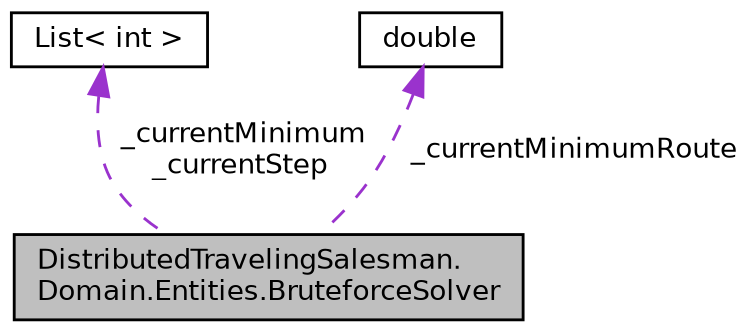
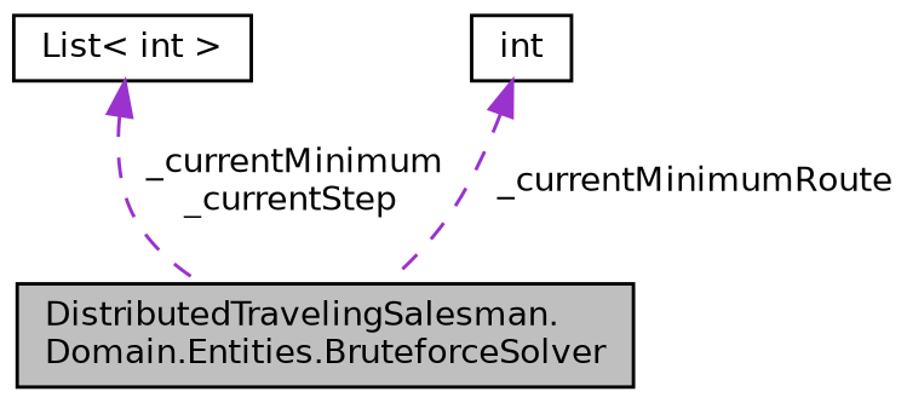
  digraph {
    node [color=black fillcolor=white fontname=Helvetica fontsize=10 shape=record style=filled]
    edge [color=darkorchid3 dir=back fontname=Helvetica fontsize=10 labelfontname=Helvetica labelfontsize=10 style=dashed]
    n1 [fillcolor=grey75 fontcolor=black height=0.2 label="DistributedTravelingSalesman.\lDomain.Entities.BruteforceSolver" width=0.4]
    n2 [height=0.2 label="List\< int \>" width=0.4]
-   n3 [height=0.2 label=double width=0.4]
+   n3 [height=0.2 label=int width=0.4]
    n2 -> n1 [label=" _currentMinimum\n_currentStep"]
    n3 -> n1 [label=" _currentMinimumRoute"]
  }
